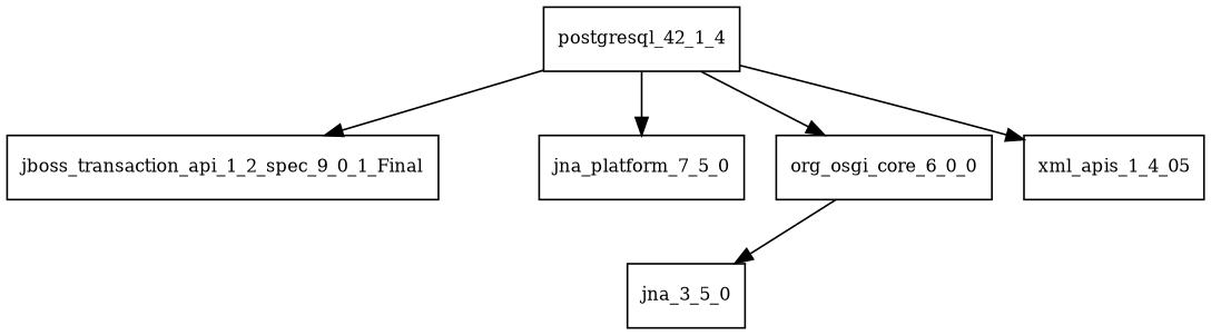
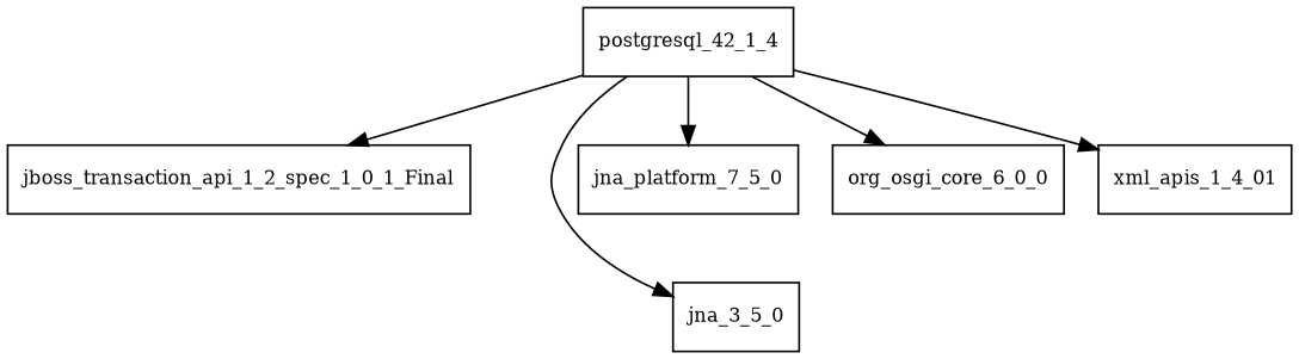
  digraph {
    node [fontsize=10.0 shape=box]
    postgresql_42_1_4
-   jboss_transaction_api_1_2_spec_1_0_1_Final [label=jboss_transaction_api_1_2_spec_9_0_1_Final]
+   jboss_transaction_api_1_2_spec_1_0_1_Final
    n3 [label=jna_3_5_0]
    n4 [label=jna_platform_7_5_0]
    org_osgi_core_6_0_0
-   xml_apis_1_4_01 [label=xml_apis_1_4_05]
+   xml_apis_1_4_01
    postgresql_42_1_4 -> jboss_transaction_api_1_2_spec_1_0_1_Final
-   org_osgi_core_6_0_0 -> n3
+   postgresql_42_1_4 -> n3
    postgresql_42_1_4 -> n4
    postgresql_42_1_4 -> org_osgi_core_6_0_0
    postgresql_42_1_4 -> xml_apis_1_4_01
  }
